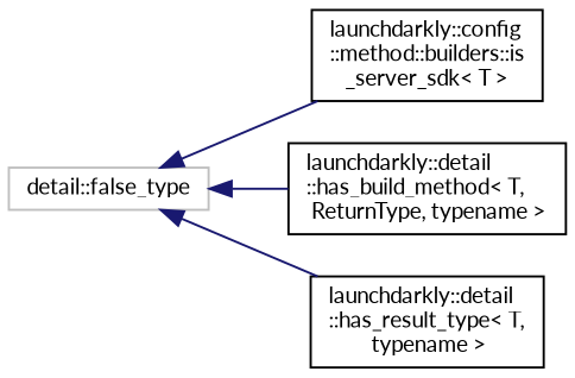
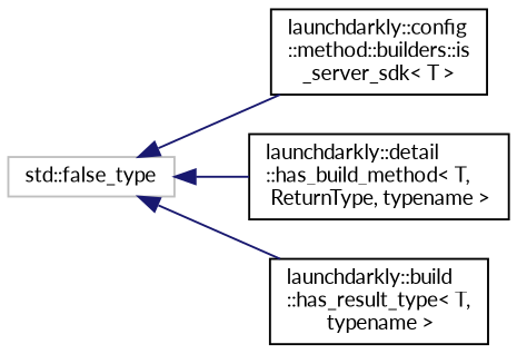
  digraph {
    fontname=Lato
    rankdir=LR
    node [color=black fillcolor=white fontname=Lato fontsize=10 shape=record style=filled]
    edge [color=midnightblue dir=back fontname=Lato fontsize=10 labelfontname=Helvetica labelfontsize=10 style=solid]
-   n1 [color=grey75 height=0.2 label="detail::false_type" width=0.4]
+   n1 [color=grey75 height=0.2 label="std::false_type" width=0.4]
    n2 [height=0.2 label="launchdarkly::config\l::method::builders::is\l_server_sdk\< T \>" width=0.4]
    n3 [height=0.2 label="launchdarkly::detail\l::has_build_method\< T,\l ReturnType, typename \>" width=0.4]
-   n4 [height=0.2 label="launchdarkly::detail\l::has_result_type\< T,\l typename \>" width=0.4]
+   n4 [height=0.2 label="launchdarkly::build\l::has_result_type\< T,\l typename \>" width=0.4]
    n1 -> n2
    n1 -> n3
    n1 -> n4
  }
